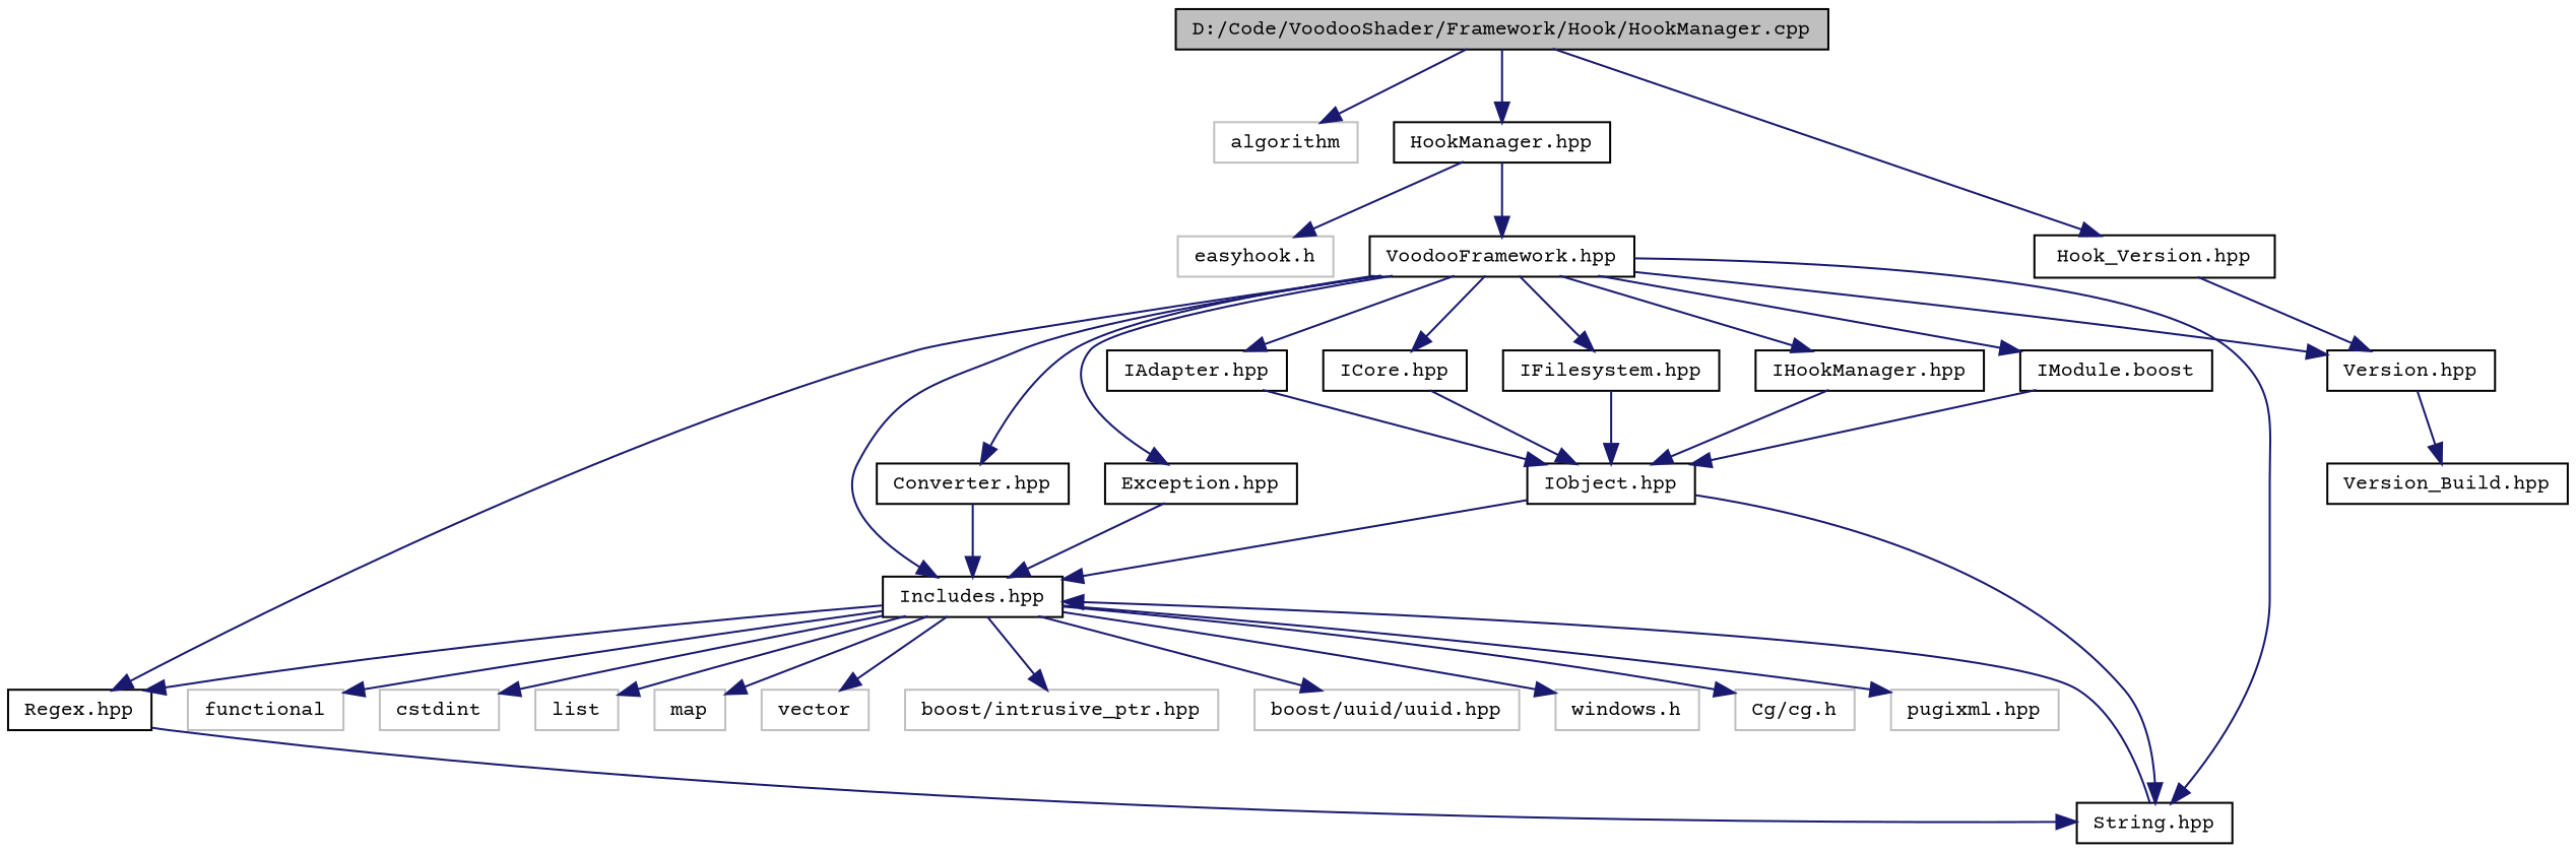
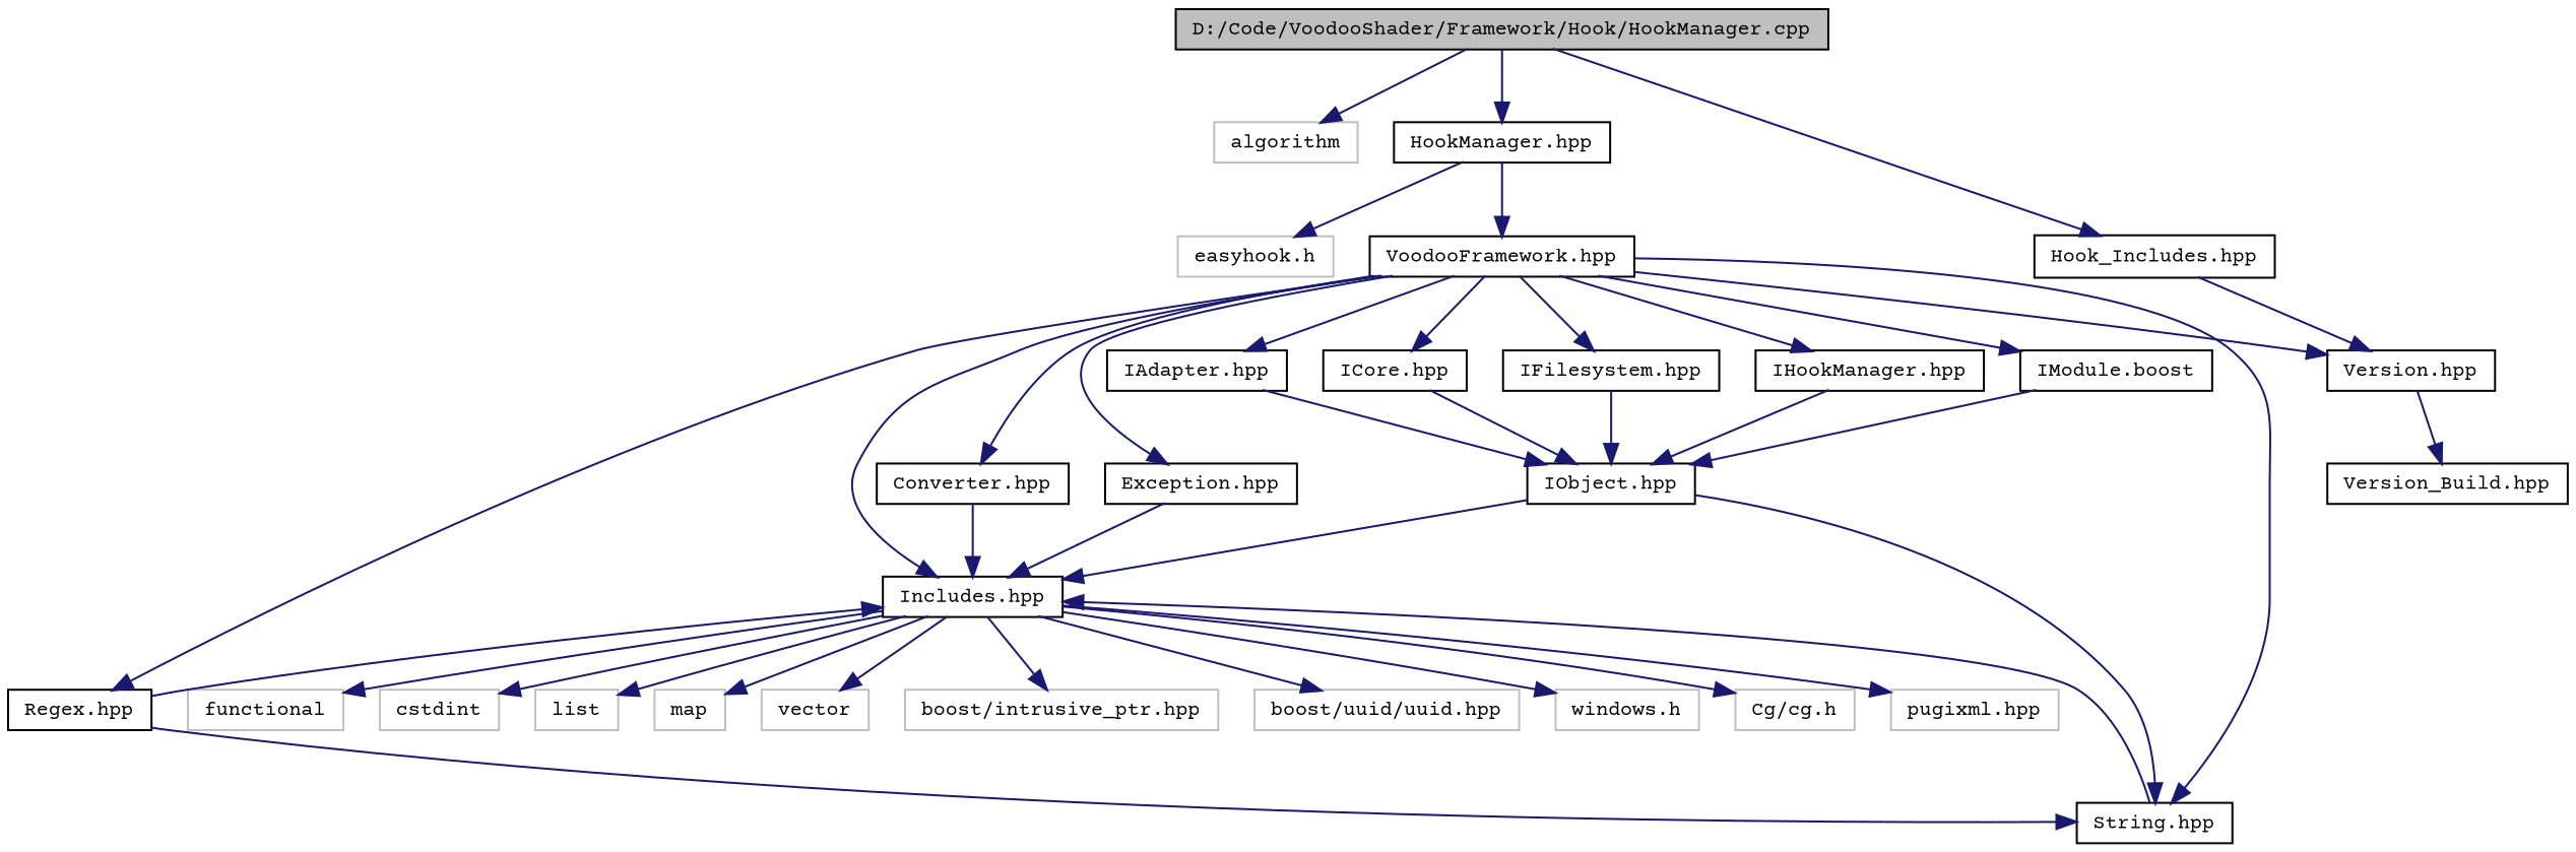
  digraph {
    fontname="Courier Prime"
    node [color=black fillcolor=white fontname="Courier Prime" fontsize=10 shape=record style=filled]
    edge [color=midnightblue fontname="Courier Prime" fontsize=10 labelfontname=Helvetica labelfontsize=10 style=solid]
    n1 [fillcolor=grey75 fontcolor=black height=0.2 label="D:/Code/VoodooShader/Framework/Hook/HookManager.cpp" width=0.4]
    n2 [color=grey75 height=0.2 label=algorithm width=0.4]
    n3 [height=0.2 label="HookManager.hpp" width=0.4]
-   n4 [height=0.2 label="Hook_Version.hpp" width=0.4]
+   n4 [height=0.2 label="Hook_Includes.hpp" width=0.4]
    n5 [color=grey75 height=0.2 label="easyhook.h" width=0.4]
    n6 [height=0.2 label="VoodooFramework.hpp" width=0.4]
    n7 [height=0.2 label="Version.hpp" width=0.4]
    n8 [height=0.2 label="Includes.hpp" width=0.4]
    n9 [height=0.2 label="Converter.hpp" width=0.4]
    n10 [height=0.2 label="Exception.hpp" width=0.4]
    n11 [height=0.2 label="String.hpp" width=0.4]
    n12 [height=0.2 label="Regex.hpp" width=0.4]
    n13 [height=0.2 label="IAdapter.hpp" width=0.4]
    n14 [height=0.2 label="ICore.hpp" width=0.4]
    n15 [height=0.2 label="IFilesystem.hpp" width=0.4]
    n16 [height=0.2 label="IHookManager.hpp" width=0.4]
    n17 [height=0.2 label="IModule.boost" width=0.4]
    n18 [color=grey75 height=0.2 label=functional width=0.4]
    n19 [color=grey75 height=0.2 label=cstdint width=0.4]
    n20 [color=grey75 height=0.2 label=list width=0.4]
    n21 [color=grey75 height=0.2 label=map width=0.4]
    n22 [color=grey75 height=0.2 label=vector width=0.4]
    n23 [color=grey75 height=0.2 label="boost/intrusive_ptr.hpp" width=0.4]
    n24 [color=grey75 height=0.2 label="boost/uuid/uuid.hpp" width=0.4]
    n25 [color=grey75 height=0.2 label="windows.h" width=0.4]
    n26 [color=grey75 height=0.2 label="Cg/cg.h" width=0.4]
    n27 [color=grey75 height=0.2 label="pugixml.hpp" width=0.4]
    n28 [height=0.2 label="Version_Build.hpp" width=0.4]
    n29 [height=0.2 label="IObject.hpp" width=0.4]
    n1 -> n2
    n1 -> n3
    n1 -> n4
    n3 -> n5
    n3 -> n6
    n4 -> n7
    n6 -> n7
    n6 -> n8
    n6 -> n9
    n6 -> n10
    n6 -> n11
    n6 -> n12
    n6 -> n13
    n6 -> n14
    n6 -> n15
    n6 -> n16
    n6 -> n17
    n7 -> n28
    n8 -> n18
    n8 -> n19
    n8 -> n20
    n8 -> n21
    n8 -> n22
    n8 -> n23
    n8 -> n24
    n8 -> n25
    n8 -> n26
    n8 -> n27
    n9 -> n8
    n10 -> n8
    n11 -> n8
-   n8 -> n12
+   n12 -> n8
    n12 -> n11
    n13 -> n29
    n14 -> n29
    n15 -> n29
    n16 -> n29
    n17 -> n29
    n29 -> n8
    n29 -> n11
  }
